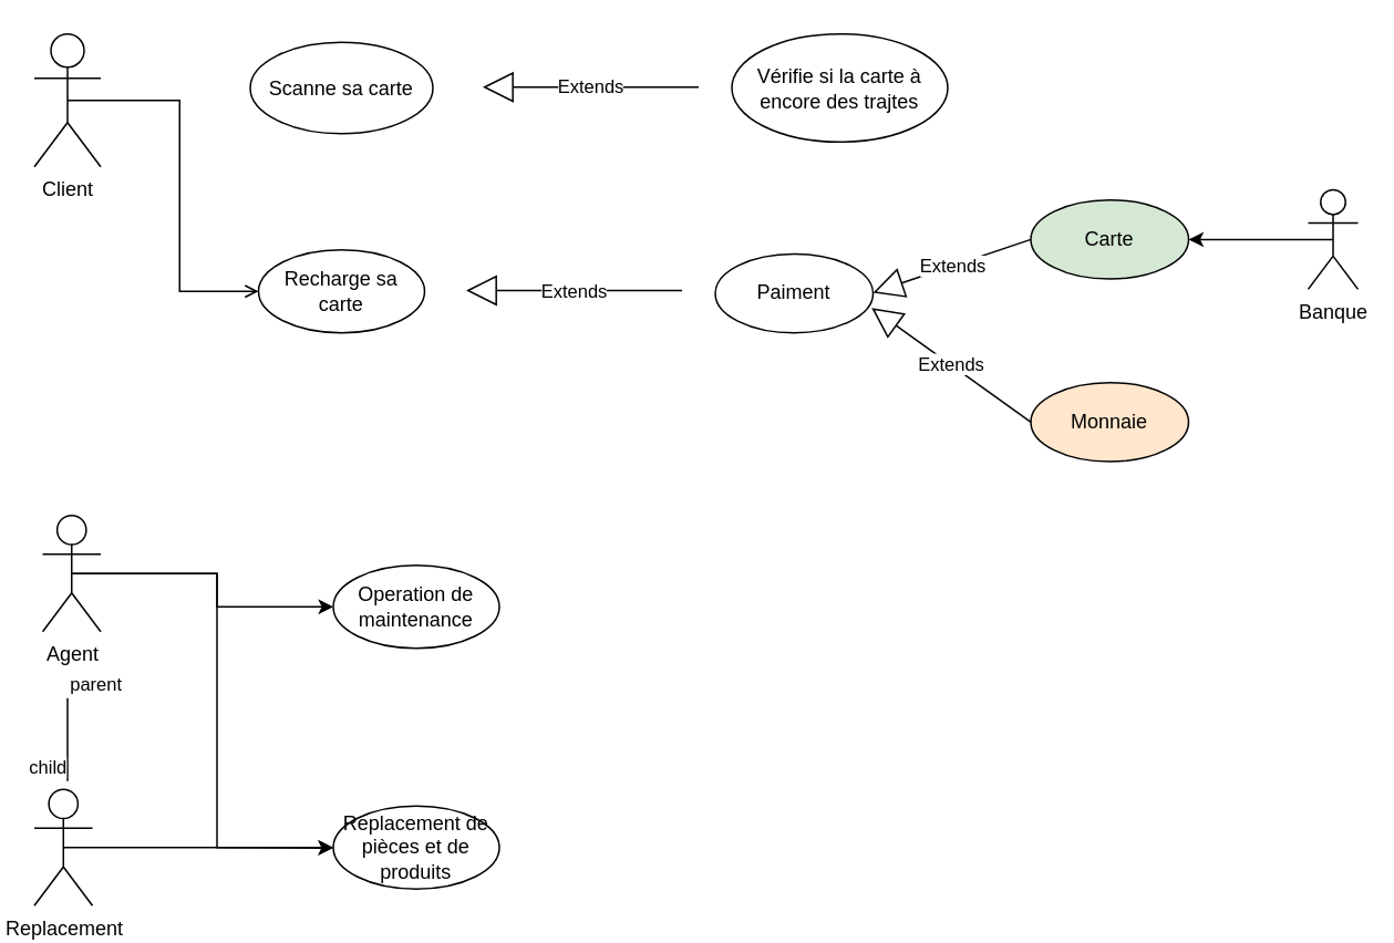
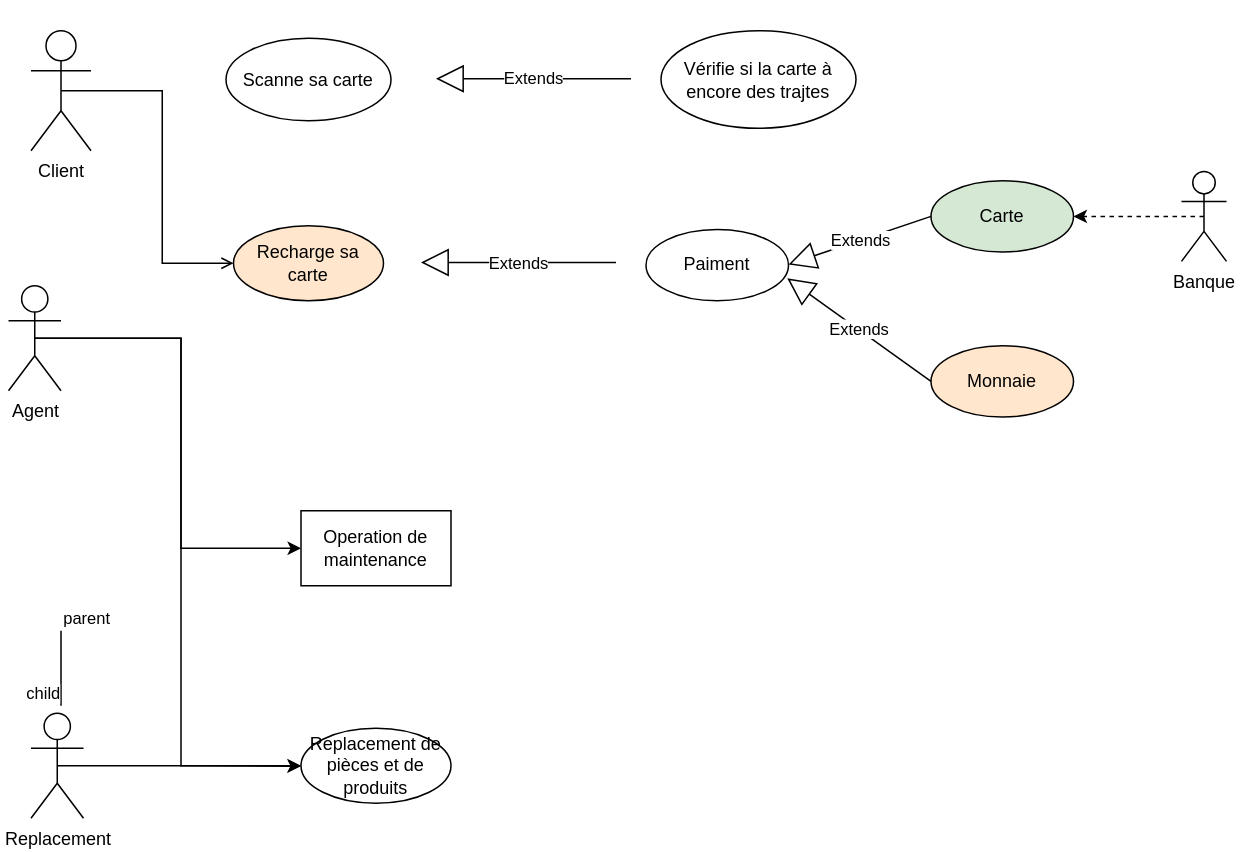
  <mxCell id="0" />
  <mxCell id="1" parent="0" />
  <mxCell id="2" style="edgeStyle=orthogonalEdgeStyle;rounded=0;orthogonalLoop=1;jettySize=auto;html=1;exitX=0.5;exitY=0.5;exitDx=0;exitDy=0;exitPerimeter=0;entryX=0;entryY=0.5;entryDx=0;entryDy=0;endArrow=open;" edge="1" parent="1" source="3" target="5"><mxGeometry relative="1" as="geometry" /></mxCell>
  <mxCell id="3" value="Client" style="shape=umlActor;verticalLabelPosition=bottom;verticalAlign=top;html=1;" vertex="1" parent="1"><mxGeometry x="20" y="20" width="40" height="80" as="geometry" /></mxCell>
  <mxCell id="4" value="Scanne sa carte" style="ellipse;whiteSpace=wrap;html=1;" vertex="1" parent="1"><mxGeometry x="150" y="25" width="110" height="55" as="geometry" /></mxCell>
- <mxCell id="5" value="Recharge sa carte" style="ellipse;whiteSpace=wrap;html=1;" vertex="1" parent="1"><mxGeometry x="155" y="150" width="100" height="50" as="geometry" /></mxCell>
+ <mxCell id="5" value="Recharge sa carte" style="ellipse;whiteSpace=wrap;html=1;fillColor=#ffe6cc;" vertex="1" parent="1"><mxGeometry x="155" y="150" width="100" height="50" as="geometry" /></mxCell>
  <mxCell id="6" value="Extends" style="endArrow=block;endSize=16;endFill=0;html=1;rounded=0;" edge="1" parent="1"><mxGeometry width="160" relative="1" as="geometry"><mxPoint x="420" y="52" as="sourcePoint" /><mxPoint x="290" y="52" as="targetPoint" /></mxGeometry></mxCell>
  <mxCell id="7" value="Vérifie si la carte à encore des trajtes" style="ellipse;whiteSpace=wrap;html=1;" vertex="1" parent="1"><mxGeometry x="440" y="20" width="130" height="65" as="geometry" /></mxCell>
  <mxCell id="8" value="Extends" style="endArrow=block;endSize=16;endFill=0;html=1;rounded=0;" edge="1" parent="1"><mxGeometry width="160" relative="1" as="geometry"><mxPoint x="410" y="174.5" as="sourcePoint" /><mxPoint x="280" y="174.5" as="targetPoint" /></mxGeometry></mxCell>
  <mxCell id="9" value="Paiment" style="ellipse;whiteSpace=wrap;html=1;" vertex="1" parent="1"><mxGeometry x="430" y="152.5" width="95" height="47.5" as="geometry" /></mxCell>
  <mxCell id="10" value="Carte" style="ellipse;whiteSpace=wrap;html=1;fillColor=#d5e8d4;" vertex="1" parent="1"><mxGeometry x="620" y="120" width="95" height="47.5" as="geometry" /></mxCell>
  <mxCell id="11" value="Monnaie" style="ellipse;whiteSpace=wrap;html=1;fillColor=#ffe6cc;" vertex="1" parent="1"><mxGeometry x="620" y="230" width="95" height="47.5" as="geometry" /></mxCell>
  <mxCell id="12" value="Extends" style="endArrow=block;endSize=16;endFill=0;html=1;rounded=0;exitX=0;exitY=0.5;exitDx=0;exitDy=0;" edge="1" parent="1" source="10"><mxGeometry width="160" relative="1" as="geometry"><mxPoint x="655" y="175.83" as="sourcePoint" /><mxPoint x="525" y="175.83" as="targetPoint" /></mxGeometry></mxCell>
  <mxCell id="13" value="Extends" style="endArrow=block;endSize=16;endFill=0;html=1;rounded=0;exitX=0;exitY=0.5;exitDx=0;exitDy=0;entryX=0.991;entryY=0.684;entryDx=0;entryDy=0;entryPerimeter=0;" edge="1" parent="1" source="11" target="9"><mxGeometry width="160" relative="1" as="geometry"><mxPoint x="620" y="210" as="sourcePoint" /><mxPoint x="525" y="241.83" as="targetPoint" /></mxGeometry></mxCell>
- <mxCell id="14" style="edgeStyle=orthogonalEdgeStyle;rounded=0;orthogonalLoop=1;jettySize=auto;html=1;exitX=0.5;exitY=0.5;exitDx=0;exitDy=0;exitPerimeter=0;entryX=1;entryY=0.5;entryDx=0;entryDy=0;" edge="1" parent="1" source="15" target="10"><mxGeometry relative="1" as="geometry" /></mxCell>
+ <mxCell id="14" style="edgeStyle=orthogonalEdgeStyle;rounded=0;orthogonalLoop=1;jettySize=auto;html=1;exitX=0.5;exitY=0.5;exitDx=0;exitDy=0;exitPerimeter=0;entryX=1;entryY=0.5;entryDx=0;entryDy=0;dashed=1;" edge="1" parent="1" source="15" target="10"><mxGeometry relative="1" as="geometry" /></mxCell>
  <mxCell id="15" value="Banque" style="shape=umlActor;verticalLabelPosition=bottom;verticalAlign=top;html=1;" vertex="1" parent="1"><mxGeometry x="787" y="113.75" width="30" height="60" as="geometry" /></mxCell>
  <mxCell id="16" style="edgeStyle=orthogonalEdgeStyle;rounded=0;orthogonalLoop=1;jettySize=auto;html=1;exitX=0.5;exitY=0.5;exitDx=0;exitDy=0;exitPerimeter=0;entryX=0;entryY=0.5;entryDx=0;entryDy=0;" edge="1" parent="1" source="18" target="24"><mxGeometry relative="1" as="geometry" /></mxCell>
  <mxCell id="17" style="edgeStyle=orthogonalEdgeStyle;rounded=0;orthogonalLoop=1;jettySize=auto;html=1;exitX=0.5;exitY=0.5;exitDx=0;exitDy=0;exitPerimeter=0;entryX=0;entryY=0.5;entryDx=0;entryDy=0;" edge="1" parent="1" source="18" target="25"><mxGeometry relative="1" as="geometry" /></mxCell>
- <mxCell id="18" value="Agent" style="shape=umlActor;verticalLabelPosition=bottom;verticalAlign=top;html=1;" vertex="1" parent="1"><mxGeometry x="25" y="310" width="35" height="70" as="geometry" /></mxCell>
+ <mxCell id="18" value="Agent" style="shape=umlActor;verticalLabelPosition=bottom;verticalAlign=top;html=1;" vertex="1" parent="1"><mxGeometry x="5" y="190" width="35" height="70" as="geometry" /></mxCell>
  <mxCell id="19" style="edgeStyle=orthogonalEdgeStyle;rounded=0;orthogonalLoop=1;jettySize=auto;html=1;exitX=0.5;exitY=0.5;exitDx=0;exitDy=0;exitPerimeter=0;" edge="1" parent="1" source="20"><mxGeometry relative="1" as="geometry"><mxPoint x="200" y="510.276" as="targetPoint" /></mxGeometry></mxCell>
  <mxCell id="20" value="Replacement" style="shape=umlActor;verticalLabelPosition=bottom;verticalAlign=top;html=1;" vertex="1" parent="1"><mxGeometry x="20" y="475" width="35" height="70" as="geometry" /></mxCell>
  <mxCell id="21" value="" style="endArrow=none;html=1;edgeStyle=orthogonalEdgeStyle;rounded=0;" edge="1" parent="1"><mxGeometry relative="1" as="geometry"><mxPoint x="40" y="420" as="sourcePoint" /><mxPoint x="40" y="470" as="targetPoint" /></mxGeometry></mxCell>
  <mxCell id="22" value="parent" style="edgeLabel;resizable=0;html=1;align=left;verticalAlign=bottom;" connectable="0" vertex="1" parent="21"><mxGeometry x="-1" relative="1" as="geometry" /></mxCell>
  <mxCell id="23" value="child" style="edgeLabel;resizable=0;html=1;align=right;verticalAlign=bottom;" connectable="0" vertex="1" parent="21"><mxGeometry x="1" relative="1" as="geometry" /></mxCell>
- <mxCell id="24" value="Operation de maintenance" style="ellipse;whiteSpace=wrap;html=1;" vertex="1" parent="1"><mxGeometry x="200" y="340" width="100" height="50" as="geometry" /></mxCell>
+ <mxCell id="24" value="Operation de maintenance" style="whiteSpace=wrap;html=1;rounded=0;" vertex="1" parent="1"><mxGeometry x="200" y="340" width="100" height="50" as="geometry" /></mxCell>
  <mxCell id="25" value="Replacement de pièces et de produits" style="ellipse;whiteSpace=wrap;html=1;" vertex="1" parent="1"><mxGeometry x="200" y="485" width="100" height="50" as="geometry" /></mxCell>
